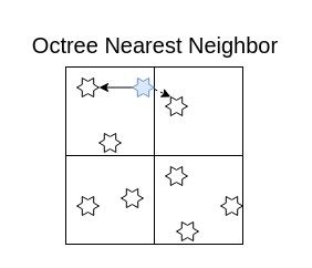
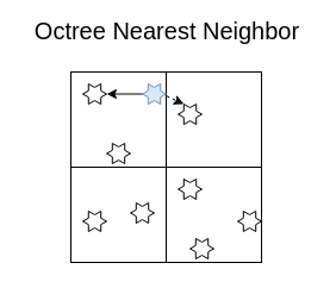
  <mxCell id="0" />
  <mxCell id="1" parent="0" />
- <mxCell id="2" value="&lt;font style=&quot;font-size: 20px;&quot;&gt;Octree Nearest Neighbor&lt;br&gt;&lt;/font&gt;" style="text;html=1;strokeColor=none;fillColor=none;align=center;verticalAlign=middle;whiteSpace=wrap;rounded=0;" vertex="1" parent="1"><mxGeometry width="240" height="40" as="geometry" x="20" y="20" /></mxCell>
+ <mxCell id="2" value="&lt;font style=&quot;font-size: 20px;&quot;&gt;Octree Nearest Neighbor&lt;br&gt;&lt;/font&gt;" style="text;html=1;strokeColor=none;fillColor=none;align=center;verticalAlign=middle;whiteSpace=wrap;rounded=0;" vertex="1" parent="1"><mxGeometry x="20" y="5" width="240" height="40" as="geometry" /></mxCell>
  <mxCell id="3" value="" style="whiteSpace=wrap;html=1;aspect=fixed;" vertex="1" parent="1"><mxGeometry x="59" y="60" width="80" height="80" as="geometry" /></mxCell>
  <mxCell id="4" value="" style="whiteSpace=wrap;html=1;aspect=fixed;" vertex="1" parent="1"><mxGeometry x="139" y="60" width="80" height="80" as="geometry" /></mxCell>
  <mxCell id="5" value="" style="whiteSpace=wrap;html=1;aspect=fixed;" vertex="1" parent="1"><mxGeometry x="59" y="140" width="80" height="80" as="geometry" /></mxCell>
  <mxCell id="6" value="" style="whiteSpace=wrap;html=1;aspect=fixed;" vertex="1" parent="1"><mxGeometry x="139" y="140" width="80" height="80" as="geometry" /></mxCell>
  <mxCell id="7" value="" style="verticalLabelPosition=bottom;verticalAlign=top;html=1;shape=mxgraph.basic.6_point_star" vertex="1" parent="1"><mxGeometry x="69" y="70" width="20" height="17" as="geometry" /></mxCell>
  <mxCell id="8" value="" style="verticalLabelPosition=bottom;verticalAlign=top;html=1;shape=mxgraph.basic.6_point_star" vertex="1" parent="1"><mxGeometry x="89" y="120" width="20" height="17" as="geometry" /></mxCell>
  <mxCell id="9" value="" style="verticalLabelPosition=bottom;verticalAlign=top;html=1;shape=mxgraph.basic.6_point_star" vertex="1" parent="1"><mxGeometry x="149" y="87" width="20" height="17" as="geometry" /></mxCell>
  <mxCell id="10" value="" style="verticalLabelPosition=bottom;verticalAlign=top;html=1;shape=mxgraph.basic.6_point_star" vertex="1" parent="1"><mxGeometry x="149" y="150" width="20" height="17" as="geometry" /></mxCell>
  <mxCell id="11" value="" style="verticalLabelPosition=bottom;verticalAlign=top;html=1;shape=mxgraph.basic.6_point_star" vertex="1" parent="1"><mxGeometry x="69" y="177" width="20" height="17" as="geometry" /></mxCell>
  <mxCell id="12" value="" style="verticalLabelPosition=bottom;verticalAlign=top;html=1;shape=mxgraph.basic.6_point_star" vertex="1" parent="1"><mxGeometry x="199" y="177" width="20" height="17" as="geometry" /></mxCell>
  <mxCell id="13" value="" style="verticalLabelPosition=bottom;verticalAlign=top;html=1;shape=mxgraph.basic.6_point_star" vertex="1" parent="1"><mxGeometry x="159" y="200" width="20" height="17" as="geometry" /></mxCell>
  <mxCell id="14" value="" style="verticalLabelPosition=bottom;verticalAlign=top;html=1;shape=mxgraph.basic.6_point_star" vertex="1" parent="1"><mxGeometry x="109" y="170" width="20" height="17" as="geometry" /></mxCell>
  <mxCell id="15" value="" style="verticalLabelPosition=bottom;verticalAlign=top;html=1;shape=mxgraph.basic.6_point_star;fillColor=#dae8fc;strokeColor=#6c8ebf;" vertex="1" parent="1"><mxGeometry x="119" y="70" width="20" height="17" as="geometry" /></mxCell>
  <mxCell id="16" value="" style="endArrow=classic;html=1;rounded=0;exitX=0;exitY=0.5;exitDx=0;exitDy=0;exitPerimeter=0;entryX=1;entryY=0.5;entryDx=0;entryDy=0;entryPerimeter=0;" edge="1" parent="1" source="15" target="7"><mxGeometry width="50" height="50" relative="1" as="geometry"><mxPoint x="249" y="180" as="sourcePoint" /><mxPoint x="299" y="130" as="targetPoint" /></mxGeometry></mxCell>
  <mxCell id="17" value="" style="endArrow=classic;html=1;rounded=0;exitX=0;exitY=0.25;exitDx=0;exitDy=0;entryX=0.24;entryY=0;entryDx=0;entryDy=0;entryPerimeter=0;dashed=1;" edge="1" parent="1" source="4" target="9"><mxGeometry width="50" height="50" relative="1" as="geometry"><mxPoint x="249" y="120" as="sourcePoint" /><mxPoint x="299" y="70" as="targetPoint" /></mxGeometry></mxCell>
